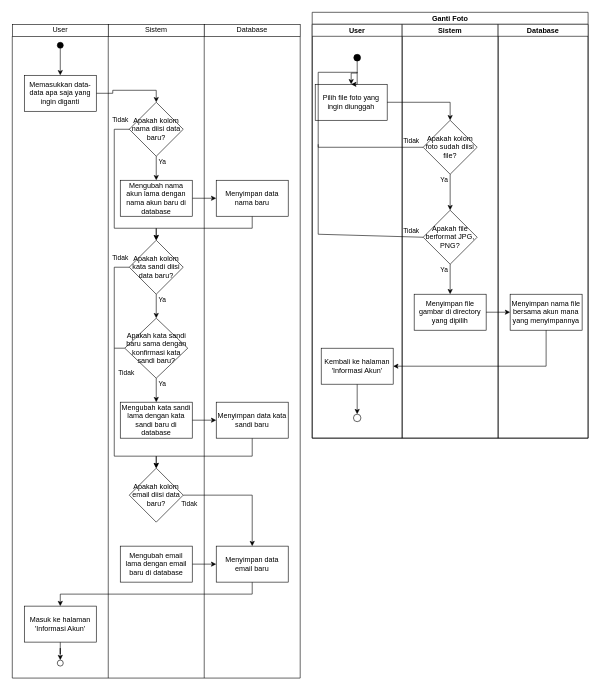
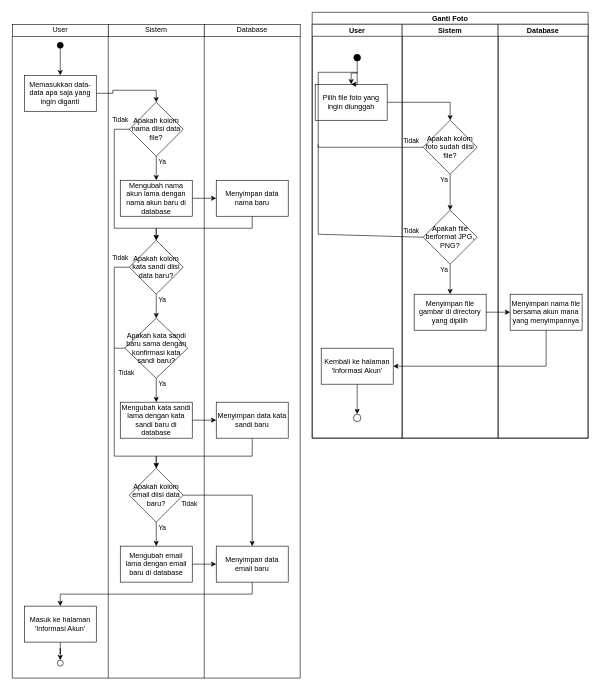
  <mxCell id="0" />
  <mxCell id="1" parent="0" />
  <mxCell id="2" value="User" style="rounded=0;whiteSpace=wrap;html=1;" parent="1" vertex="1"><mxGeometry y="40" width="160" height="20" as="geometry" x="20" /></mxCell>
  <mxCell id="3" value="Sistem" style="rounded=0;whiteSpace=wrap;html=1;" parent="1" vertex="1"><mxGeometry x="180" y="40" width="160" height="20" as="geometry" /></mxCell>
  <mxCell id="4" value="Database" style="rounded=0;whiteSpace=wrap;html=1;" parent="1" vertex="1"><mxGeometry x="340" y="40" width="160" height="20" as="geometry" /></mxCell>
  <mxCell id="5" value="" style="endArrow=none;html=1;rounded=0;entryX=0;entryY=1;entryDx=0;entryDy=0;" parent="1" target="2" edge="1"><mxGeometry width="50" height="50" relative="1" as="geometry"><mxPoint y="1130" as="sourcePoint" x="20" /><mxPoint y="80" as="targetPoint" x="20" /></mxGeometry></mxCell>
  <mxCell id="6" value="" style="endArrow=none;html=1;rounded=0;entryX=0;entryY=1;entryDx=0;entryDy=0;" parent="1" target="3" edge="1"><mxGeometry width="50" height="50" relative="1" as="geometry"><mxPoint x="180" y="1130" as="sourcePoint" /><mxPoint x="180" y="80" as="targetPoint" /></mxGeometry></mxCell>
  <mxCell id="7" value="" style="endArrow=none;html=1;rounded=0;entryX=1;entryY=1;entryDx=0;entryDy=0;" parent="1" target="4" edge="1"><mxGeometry width="50" height="50" relative="1" as="geometry"><mxPoint x="500" y="1130" as="sourcePoint" /><mxPoint x="500" y="80" as="targetPoint" /></mxGeometry></mxCell>
  <mxCell id="8" value="" style="endArrow=none;html=1;rounded=0;entryX=0;entryY=1;entryDx=0;entryDy=0;" parent="1" target="4" edge="1"><mxGeometry width="50" height="50" relative="1" as="geometry"><mxPoint x="340" y="1130" as="sourcePoint" /><mxPoint x="340" y="80" as="targetPoint" /></mxGeometry></mxCell>
  <mxCell id="9" style="edgeStyle=orthogonalEdgeStyle;rounded=0;orthogonalLoop=1;jettySize=auto;html=1;entryX=0.5;entryY=0;entryDx=0;entryDy=0;" parent="1" source="10" target="15" edge="1"><mxGeometry relative="1" as="geometry" /></mxCell>
  <mxCell id="10" value="Memasukkan data-data apa saja yang ingin diganti" style="rounded=0;whiteSpace=wrap;html=1;" parent="1" vertex="1"><mxGeometry x="40" y="125" width="120" height="60" as="geometry" /></mxCell>
  <mxCell id="11" style="edgeStyle=orthogonalEdgeStyle;rounded=0;orthogonalLoop=1;jettySize=auto;html=1;entryX=0.5;entryY=0;entryDx=0;entryDy=0;" parent="1" source="12" target="10" edge="1"><mxGeometry relative="1" as="geometry" /></mxCell>
  <mxCell id="12" value="" style="ellipse;whiteSpace=wrap;html=1;aspect=fixed;fillColor=#000000;" parent="1" vertex="1"><mxGeometry x="95" y="70" width="10" height="10" as="geometry" /></mxCell>
  <mxCell id="13" value="Ya" style="edgeStyle=orthogonalEdgeStyle;rounded=0;orthogonalLoop=1;jettySize=auto;html=1;entryX=0.5;entryY=0;entryDx=0;entryDy=0;" parent="1" source="15" target="17" edge="1"><mxGeometry x="-0.5" y="10" relative="1" as="geometry"><mxPoint as="offset" /></mxGeometry></mxCell>
  <mxCell id="14" value="Tidak" style="edgeStyle=orthogonalEdgeStyle;rounded=0;orthogonalLoop=1;jettySize=auto;html=1;exitX=0.056;exitY=0.5;exitDx=0;exitDy=0;exitPerimeter=0;" parent="1" source="15" edge="1"><mxGeometry x="-0.859" y="-15" relative="1" as="geometry"><mxPoint x="260" y="400" as="targetPoint" /><Array as="points"><mxPoint x="190" y="215" /><mxPoint x="190" y="380" /><mxPoint x="260" y="380" /></Array><mxPoint as="offset" /></mxGeometry></mxCell>
- <mxCell id="15" value="Apakah kolom nama diisi data baru?" style="rhombus;whiteSpace=wrap;html=1;fillColor=#FFFFFF;" parent="1" vertex="1"><mxGeometry x="215" y="170" width="90" height="90" as="geometry" /></mxCell>
+ <mxCell id="15" value="Apakah kolom nama diisi data file?" style="rhombus;whiteSpace=wrap;html=1;fillColor=#FFFFFF;" parent="1" vertex="1"><mxGeometry x="215" y="170" width="90" height="90" as="geometry" /></mxCell>
  <mxCell id="16" style="edgeStyle=orthogonalEdgeStyle;rounded=0;orthogonalLoop=1;jettySize=auto;html=1;entryX=0;entryY=0.5;entryDx=0;entryDy=0;" parent="1" source="17" target="19" edge="1"><mxGeometry relative="1" as="geometry" /></mxCell>
  <mxCell id="17" value="Mengubah nama akun lama dengan nama akun baru di database" style="rounded=0;whiteSpace=wrap;html=1;fillColor=#FFFFFF;" parent="1" vertex="1"><mxGeometry x="200" y="300" width="120" height="60" as="geometry" /></mxCell>
  <mxCell id="18" style="edgeStyle=orthogonalEdgeStyle;rounded=0;orthogonalLoop=1;jettySize=auto;html=1;entryX=0.5;entryY=0;entryDx=0;entryDy=0;" parent="1" source="19" target="21" edge="1"><mxGeometry relative="1" as="geometry"><Array as="points"><mxPoint x="420" y="380" /><mxPoint x="260" y="380" /></Array></mxGeometry></mxCell>
  <mxCell id="19" value="Menyimpan data nama baru" style="rounded=0;whiteSpace=wrap;html=1;fillColor=#FFFFFF;" parent="1" vertex="1"><mxGeometry x="360" y="300" width="120" height="60" as="geometry" /></mxCell>
  <mxCell id="20" value="Ya" style="edgeStyle=orthogonalEdgeStyle;rounded=0;orthogonalLoop=1;jettySize=auto;html=1;entryX=0.5;entryY=0;entryDx=0;entryDy=0;" parent="1" source="21" target="24" edge="1"><mxGeometry x="-0.5" y="10" relative="1" as="geometry"><mxPoint as="offset" /></mxGeometry></mxCell>
  <mxCell id="21" value="Apakah kolom kata sandi diisi data baru?" style="rhombus;whiteSpace=wrap;html=1;fillColor=#FFFFFF;" parent="1" vertex="1"><mxGeometry x="215" y="400" width="90" height="90" as="geometry" /></mxCell>
  <mxCell id="22" value="Ya" style="edgeStyle=orthogonalEdgeStyle;rounded=0;orthogonalLoop=1;jettySize=auto;html=1;entryX=0.5;entryY=0;entryDx=0;entryDy=0;" parent="1" source="24" target="26" edge="1"><mxGeometry x="-0.5" y="10" relative="1" as="geometry"><mxPoint as="offset" /></mxGeometry></mxCell>
  <mxCell id="23" value="Tidak" style="edgeStyle=orthogonalEdgeStyle;rounded=0;orthogonalLoop=1;jettySize=auto;html=1;entryX=0.5;entryY=0;entryDx=0;entryDy=0;" parent="1" source="24" target="31" edge="1"><mxGeometry x="-0.6" y="20" relative="1" as="geometry"><Array as="points"><mxPoint x="190" y="580" /><mxPoint x="190" y="760" /><mxPoint x="260" y="760" /></Array><mxPoint as="offset" /></mxGeometry></mxCell>
  <mxCell id="24" value="Apakah kata sandi baru sama dengan konfirmasi kata sandi baru?" style="rhombus;whiteSpace=wrap;html=1;fillColor=#FFFFFF;" parent="1" vertex="1"><mxGeometry x="207.5" y="530" width="105" height="100" as="geometry" /></mxCell>
  <mxCell id="25" style="edgeStyle=orthogonalEdgeStyle;rounded=0;orthogonalLoop=1;jettySize=auto;html=1;entryX=0;entryY=0.5;entryDx=0;entryDy=0;" parent="1" source="26" target="28" edge="1"><mxGeometry relative="1" as="geometry" /></mxCell>
  <mxCell id="26" value="Mengubah kata sandi lama dengan kata sandi baru di database" style="rounded=0;whiteSpace=wrap;html=1;fillColor=#FFFFFF;" parent="1" vertex="1"><mxGeometry x="200" y="670" width="120" height="60" as="geometry" /></mxCell>
  <mxCell id="27" style="edgeStyle=orthogonalEdgeStyle;rounded=0;orthogonalLoop=1;jettySize=auto;html=1;entryX=0.5;entryY=0;entryDx=0;entryDy=0;" parent="1" source="28" target="31" edge="1"><mxGeometry relative="1" as="geometry"><Array as="points"><mxPoint x="420" y="760" /><mxPoint x="260" y="760" /></Array></mxGeometry></mxCell>
  <mxCell id="28" value="Menyimpan data kata sandi baru" style="rounded=0;whiteSpace=wrap;html=1;fillColor=#FFFFFF;" parent="1" vertex="1"><mxGeometry x="360" y="670" width="120" height="60" as="geometry" /></mxCell>
+ <mxCell id="29" value="Ya" style="edgeStyle=orthogonalEdgeStyle;rounded=0;orthogonalLoop=1;jettySize=auto;html=1;entryX=0.5;entryY=0;entryDx=0;entryDy=0;" parent="1" source="31" target="34" edge="1"><mxGeometry x="-0.5" y="10" relative="1" as="geometry"><mxPoint x="260" y="900" as="targetPoint" /><mxPoint as="offset" /></mxGeometry></mxCell>
  <mxCell id="30" value="Tidak" style="edgeStyle=orthogonalEdgeStyle;rounded=0;orthogonalLoop=1;jettySize=auto;html=1;" parent="1" source="31" target="36" edge="1"><mxGeometry x="-0.9" y="-15" relative="1" as="geometry"><mxPoint as="offset" /></mxGeometry></mxCell>
  <mxCell id="31" value="Apakah kolom email diisi data baru?" style="rhombus;whiteSpace=wrap;html=1;fillColor=#FFFFFF;" parent="1" vertex="1"><mxGeometry x="215" y="780" width="90" height="90" as="geometry" /></mxCell>
  <mxCell id="32" value="Tidak" style="endArrow=none;html=1;rounded=0;entryX=0;entryY=0.5;entryDx=0;entryDy=0;" parent="1" target="21" edge="1"><mxGeometry x="0.812" y="15" width="50" height="50" relative="1" as="geometry"><mxPoint x="190" y="580" as="sourcePoint" /><mxPoint x="240" y="530" as="targetPoint" /><Array as="points"><mxPoint x="190" y="445" /></Array><mxPoint as="offset" /></mxGeometry></mxCell>
  <mxCell id="33" style="edgeStyle=orthogonalEdgeStyle;rounded=0;orthogonalLoop=1;jettySize=auto;html=1;entryX=0;entryY=0.5;entryDx=0;entryDy=0;" parent="1" source="34" target="36" edge="1"><mxGeometry relative="1" as="geometry" /></mxCell>
  <mxCell id="34" value="Mengubah email lama dengan email baru di database" style="rounded=0;whiteSpace=wrap;html=1;fillColor=#FFFFFF;" parent="1" vertex="1"><mxGeometry x="200" y="910" width="120" height="60" as="geometry" /></mxCell>
  <mxCell id="35" style="edgeStyle=orthogonalEdgeStyle;rounded=0;orthogonalLoop=1;jettySize=auto;html=1;" parent="1" source="36" edge="1"><mxGeometry relative="1" as="geometry"><mxPoint x="100" y="1010" as="targetPoint" /><Array as="points"><mxPoint x="420" y="990" /><mxPoint x="100" y="990" /></Array></mxGeometry></mxCell>
  <mxCell id="36" value="Menyimpan data email baru" style="rounded=0;whiteSpace=wrap;html=1;fillColor=#FFFFFF;" parent="1" vertex="1"><mxGeometry x="360" y="910" width="120" height="60" as="geometry" /></mxCell>
  <mxCell id="37" style="edgeStyle=orthogonalEdgeStyle;rounded=0;orthogonalLoop=1;jettySize=auto;html=1;entryX=0.5;entryY=0;entryDx=0;entryDy=0;" parent="1" source="38" target="39" edge="1"><mxGeometry relative="1" as="geometry" /></mxCell>
  <mxCell id="38" value="Masuk ke halaman 'Informasi Akun'" style="rounded=0;whiteSpace=wrap;html=1;fillColor=#FFFFFF;" parent="1" vertex="1"><mxGeometry x="40" y="1010" width="120" height="60" as="geometry" /></mxCell>
  <mxCell id="39" value="" style="ellipse;whiteSpace=wrap;html=1;aspect=fixed;fillColor=#FFFFFF;" parent="1" vertex="1"><mxGeometry x="95" y="1100" width="10" height="10" as="geometry" /></mxCell>
  <mxCell id="40" value="" style="endArrow=none;html=1;rounded=0;" parent="1" edge="1"><mxGeometry width="50" height="50" relative="1" as="geometry"><mxPoint y="1130" as="sourcePoint" x="20" /><mxPoint x="500" y="1130" as="targetPoint" /></mxGeometry></mxCell>
  <mxCell id="41" value="Ganti Foto" style="swimlane;childLayout=stackLayout;resizeParent=1;resizeParentMax=0;startSize=20;fillColor=#FFFFFF;" parent="1" vertex="1"><mxGeometry x="520" y="20" width="460" height="710" as="geometry"><mxRectangle x="500" y="-1100" width="60" height="20" as="alternateBounds" /></mxGeometry></mxCell>
  <mxCell id="42" value="User" style="swimlane;startSize=20;fillColor=#FFFFFF;" parent="41" vertex="1"><mxGeometry y="20" width="150" height="690" as="geometry" /></mxCell>
  <mxCell id="43" value="Pilih file foto yang ingin diunggah" style="rounded=0;whiteSpace=wrap;html=1;fillColor=#FFFFFF;" parent="42" vertex="1"><mxGeometry x="5" y="100" width="120" height="60" as="geometry" /></mxCell>
  <mxCell id="44" style="edgeStyle=orthogonalEdgeStyle;rounded=0;orthogonalLoop=1;jettySize=auto;html=1;entryX=0.5;entryY=0;entryDx=0;entryDy=0;" parent="42" source="45" target="43" edge="1"><mxGeometry relative="1" as="geometry" /></mxCell>
  <mxCell id="45" value="" style="ellipse;whiteSpace=wrap;html=1;aspect=fixed;fillColor=#000000;" parent="42" vertex="1"><mxGeometry x="69.38" y="50" width="11.25" height="11.25" as="geometry" /></mxCell>
  <mxCell id="46" style="edgeStyle=orthogonalEdgeStyle;rounded=0;orthogonalLoop=1;jettySize=auto;html=1;entryX=0.5;entryY=0;entryDx=0;entryDy=0;" edge="1" parent="42" source="47" target="48"><mxGeometry relative="1" as="geometry" /></mxCell>
  <mxCell id="47" value="Kembali ke halaman 'Informasi Akun'" style="rounded=0;whiteSpace=wrap;html=1;" vertex="1" parent="42"><mxGeometry x="15.01" y="540" width="120" height="60" as="geometry" /></mxCell>
  <mxCell id="48" value="" style="ellipse;whiteSpace=wrap;html=1;aspect=fixed;" vertex="1" parent="42"><mxGeometry x="68.76" y="650" width="12.5" height="12.5" as="geometry" /></mxCell>
  <mxCell id="49" value="Sistem" style="swimlane;startSize=20;fillColor=#FFFFFF;" parent="41" vertex="1"><mxGeometry x="150" y="20" width="160" height="690" as="geometry" /></mxCell>
  <mxCell id="50" value="Ya" style="edgeStyle=orthogonalEdgeStyle;rounded=0;orthogonalLoop=1;jettySize=auto;html=1;entryX=0.5;entryY=0;entryDx=0;entryDy=0;" edge="1" parent="49" source="51" target="53"><mxGeometry x="-0.667" y="-10" relative="1" as="geometry"><mxPoint as="offset" /></mxGeometry></mxCell>
  <mxCell id="51" value="Apakah kolom foto sudah diisi file?" style="rhombus;whiteSpace=wrap;html=1;" vertex="1" parent="49"><mxGeometry x="35" y="160" width="90" height="90" as="geometry" /></mxCell>
  <mxCell id="52" value="Ya" style="edgeStyle=orthogonalEdgeStyle;rounded=0;orthogonalLoop=1;jettySize=auto;html=1;entryX=0.5;entryY=0;entryDx=0;entryDy=0;" edge="1" parent="49" source="53" target="54"><mxGeometry x="-0.6" y="-10" relative="1" as="geometry"><mxPoint as="offset" /></mxGeometry></mxCell>
  <mxCell id="53" value="Apakah file berformat JPG, PNG?" style="rhombus;whiteSpace=wrap;html=1;" vertex="1" parent="49"><mxGeometry x="35" y="310" width="90" height="90" as="geometry" /></mxCell>
  <mxCell id="54" value="Menyimpan file gambar di directory yang dipilih" style="rounded=0;whiteSpace=wrap;html=1;" vertex="1" parent="49"><mxGeometry x="20" y="450" width="120" height="60" as="geometry" /></mxCell>
  <mxCell id="55" value="Database" style="swimlane;startSize=20;fillColor=#FFFFFF;" parent="41" vertex="1"><mxGeometry x="310" y="20" width="150" height="690" as="geometry" /></mxCell>
  <mxCell id="56" value="Menyimpan nama file bersama akun mana yang menyimpannya" style="rounded=0;whiteSpace=wrap;html=1;" vertex="1" parent="55"><mxGeometry x="20" y="450" width="120" height="60" as="geometry" /></mxCell>
  <mxCell id="57" style="edgeStyle=orthogonalEdgeStyle;rounded=0;orthogonalLoop=1;jettySize=auto;html=1;entryX=0.5;entryY=0;entryDx=0;entryDy=0;" edge="1" parent="41" source="43" target="51"><mxGeometry relative="1" as="geometry" /></mxCell>
  <mxCell id="58" value="Tidak" style="edgeStyle=orthogonalEdgeStyle;rounded=0;orthogonalLoop=1;jettySize=auto;html=1;entryX=0.5;entryY=0;entryDx=0;entryDy=0;exitX=0;exitY=0.5;exitDx=0;exitDy=0;" edge="1" parent="41" source="51" target="43"><mxGeometry x="-0.899" y="-10" relative="1" as="geometry"><mxPoint x="70" y="100" as="targetPoint" /><Array as="points"><mxPoint x="10" y="225" /><mxPoint x="10" y="100" /><mxPoint x="75" y="100" /></Array><mxPoint as="offset" /></mxGeometry></mxCell>
  <mxCell id="59" style="edgeStyle=orthogonalEdgeStyle;rounded=0;orthogonalLoop=1;jettySize=auto;html=1;entryX=0;entryY=0.5;entryDx=0;entryDy=0;" edge="1" parent="41" source="54" target="56"><mxGeometry relative="1" as="geometry" /></mxCell>
  <mxCell id="60" style="edgeStyle=orthogonalEdgeStyle;rounded=0;orthogonalLoop=1;jettySize=auto;html=1;entryX=1;entryY=0.5;entryDx=0;entryDy=0;" edge="1" parent="41" source="56" target="47"><mxGeometry relative="1" as="geometry"><Array as="points"><mxPoint x="390" y="590" /></Array></mxGeometry></mxCell>
  <mxCell id="61" value="Tidak" style="endArrow=none;html=1;rounded=0;exitX=0;exitY=0.5;exitDx=0;exitDy=0;" edge="1" parent="1" source="53"><mxGeometry x="-0.875" y="-10" width="50" height="50" relative="1" as="geometry"><mxPoint x="750" y="370" as="sourcePoint" /><mxPoint x="530" y="240" as="targetPoint" /><Array as="points"><mxPoint x="530" y="390" /></Array><mxPoint as="offset" /></mxGeometry></mxCell>
